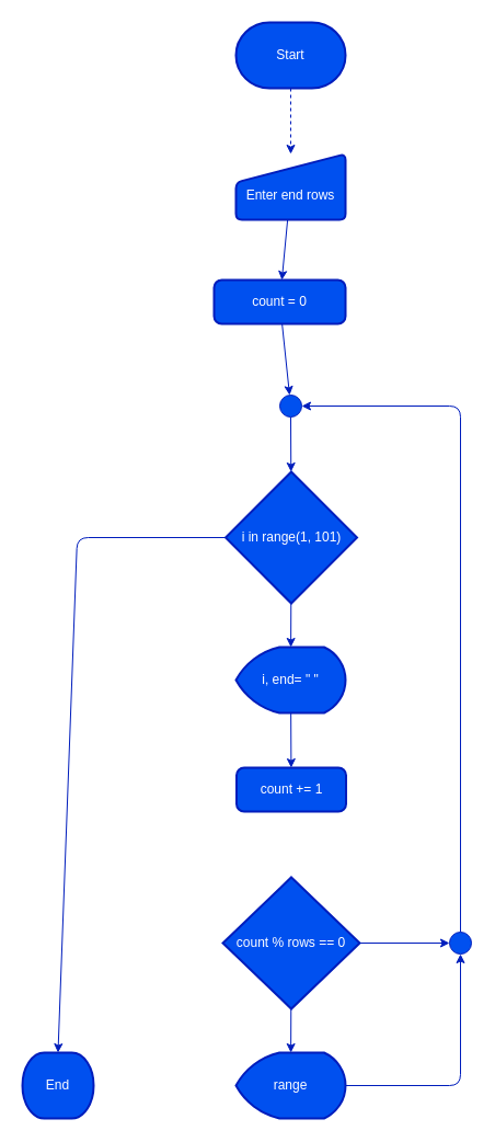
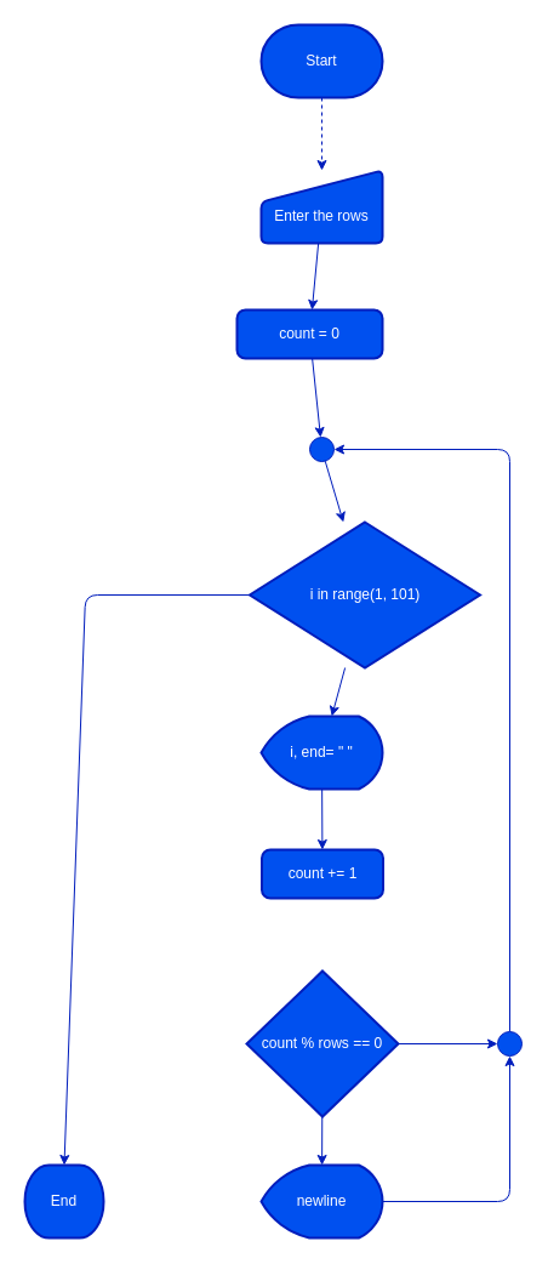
  <mxCell id="0" />
  <mxCell id="1" parent="0" />
  <mxCell id="2" value="" style="edgeStyle=none;html=1;fillColor=#0050ef;strokeColor=#001DBC;dashed=1;" edge="1" parent="1" source="3" target="5"><mxGeometry relative="1" as="geometry" /></mxCell>
  <mxCell id="3" value="Start" style="strokeWidth=2;html=1;shape=mxgraph.flowchart.terminator;whiteSpace=wrap;fillColor=#0050ef;fontColor=#ffffff;strokeColor=#001DBC;" vertex="1" parent="1"><mxGeometry x="215" y="20" width="100" height="60" as="geometry" /></mxCell>
  <mxCell id="4" value="" style="edgeStyle=none;html=1;fillColor=#0050ef;strokeColor=#001DBC;" edge="1" parent="1" source="5" target="7"><mxGeometry relative="1" as="geometry" /></mxCell>
- <mxCell id="5" value="&lt;div&gt;&lt;br&gt;&lt;/div&gt;&lt;div&gt;&lt;br&gt;&lt;/div&gt;&lt;div&gt;Enter end rows&lt;/div&gt;&lt;div&gt;&lt;br&gt;&lt;/div&gt;" style="html=1;strokeWidth=2;shape=manualInput;whiteSpace=wrap;rounded=1;size=26;arcSize=11;fillColor=#0050ef;fontColor=#ffffff;strokeColor=#001DBC;" vertex="1" parent="1"><mxGeometry x="215" y="140" width="100" height="60" as="geometry" /></mxCell>
+ <mxCell id="5" value="&lt;div&gt;&lt;br&gt;&lt;/div&gt;&lt;div&gt;&lt;br&gt;&lt;/div&gt;&lt;div&gt;Enter the rows&lt;/div&gt;&lt;div&gt;&lt;br&gt;&lt;/div&gt;" style="html=1;strokeWidth=2;shape=manualInput;whiteSpace=wrap;rounded=1;size=26;arcSize=11;fillColor=#0050ef;fontColor=#ffffff;strokeColor=#001DBC;" vertex="1" parent="1"><mxGeometry x="215" y="140" width="100" height="60" as="geometry" /></mxCell>
  <mxCell id="6" value="" style="edgeStyle=none;html=1;fillColor=#0050ef;strokeColor=#001DBC;" edge="1" parent="1" source="7" target="9"><mxGeometry relative="1" as="geometry" /></mxCell>
  <mxCell id="7" value="count = 0" style="rounded=1;whiteSpace=wrap;html=1;absoluteArcSize=1;arcSize=14;strokeWidth=2;fillColor=#0050ef;fontColor=#ffffff;strokeColor=#001DBC;" vertex="1" parent="1"><mxGeometry x="195" y="255" width="120" height="40" as="geometry" /></mxCell>
  <mxCell id="8" value="" style="edgeStyle=none;html=1;fillColor=#0050ef;strokeColor=#001DBC;" edge="1" parent="1" source="9" target="14"><mxGeometry relative="1" as="geometry" /></mxCell>
  <mxCell id="9" value="" style="ellipse;whiteSpace=wrap;html=1;aspect=fixed;fillColor=#0050ef;fontColor=#ffffff;strokeColor=#001DBC;" vertex="1" parent="1"><mxGeometry x="255" y="360" width="20" height="20" as="geometry" /></mxCell>
  <mxCell id="10" value="True" style="text;html=1;align=center;verticalAlign=middle;whiteSpace=wrap;rounded=0;fillColor=none;labelBackgroundColor=none;fontColor=#FFFFFF;" vertex="1" parent="1"><mxGeometry x="205.5" y="560" width="60" height="30" as="geometry" /></mxCell>
  <mxCell id="11" value="False" style="text;html=1;align=center;verticalAlign=middle;whiteSpace=wrap;rounded=0;fillColor=none;labelBackgroundColor=none;fontColor=#FFFFFF;" vertex="1" parent="1"><mxGeometry x="120" y="450" width="60" height="30" as="geometry" /></mxCell>
  <mxCell id="12" value="" style="edgeStyle=none;html=1;fillColor=#0050ef;strokeColor=#001DBC;" edge="1" parent="1" source="14" target="16"><mxGeometry relative="1" as="geometry" /></mxCell>
  <mxCell id="13" style="edgeStyle=none;html=1;entryX=0.5;entryY=0;entryDx=0;entryDy=0;entryPerimeter=0;fillColor=#0050ef;strokeColor=#001DBC;" edge="1" parent="1" source="14" target="27"><mxGeometry relative="1" as="geometry"><Array as="points"><mxPoint x="70" y="490" /></Array></mxGeometry></mxCell>
- <mxCell id="14" value="i in range(1, 101)" style="strokeWidth=2;html=1;shape=mxgraph.flowchart.decision;whiteSpace=wrap;fillColor=#0050ef;fontColor=#ffffff;strokeColor=#001DBC;" vertex="1" parent="1"><mxGeometry x="205.5" y="430" width="120" height="120" as="geometry" /></mxCell>
+ <mxCell id="14" value="i in range(1, 101)" style="strokeWidth=2;html=1;shape=mxgraph.flowchart.decision;whiteSpace=wrap;fillColor=#0050ef;fontColor=#ffffff;strokeColor=#001DBC;" vertex="1" parent="1"><mxGeometry x="205.5" y="430" width="190" height="120" as="geometry" /></mxCell>
  <mxCell id="15" value="" style="edgeStyle=none;html=1;fillColor=#0050ef;strokeColor=#001DBC;" edge="1" parent="1" source="16" target="17"><mxGeometry relative="1" as="geometry" /></mxCell>
  <mxCell id="16" value="&lt;div&gt;&lt;br&gt;&lt;/div&gt;&lt;div&gt;i, end= &quot; &quot;&lt;/div&gt;&lt;div&gt;&lt;br&gt;&lt;/div&gt;" style="strokeWidth=2;html=1;shape=mxgraph.flowchart.display;whiteSpace=wrap;fillColor=#0050ef;fontColor=#ffffff;strokeColor=#001DBC;" vertex="1" parent="1"><mxGeometry x="215" y="590" width="100" height="60" as="geometry" /></mxCell>
  <mxCell id="17" value="count += 1" style="rounded=1;whiteSpace=wrap;html=1;absoluteArcSize=1;arcSize=14;strokeWidth=2;fillColor=#0050ef;fontColor=#ffffff;strokeColor=#001DBC;" vertex="1" parent="1"><mxGeometry x="215.5" y="700" width="100" height="40" as="geometry" /></mxCell>
  <mxCell id="18" value="" style="edgeStyle=none;html=1;fillColor=#0050ef;strokeColor=#001DBC;" edge="1" parent="1" source="20" target="22"><mxGeometry relative="1" as="geometry" /></mxCell>
  <mxCell id="19" value="" style="edgeStyle=none;html=1;fillColor=#0050ef;strokeColor=#001DBC;" edge="1" parent="1" source="20" target="24"><mxGeometry relative="1" as="geometry" /></mxCell>
  <mxCell id="20" value="&lt;div&gt;&lt;br&gt;&lt;/div&gt;&lt;div&gt;count % rows == 0&lt;/div&gt;&lt;div&gt;&lt;br&gt;&lt;/div&gt;" style="strokeWidth=2;html=1;shape=mxgraph.flowchart.decision;whiteSpace=wrap;fillColor=#0050ef;fontColor=#ffffff;strokeColor=#001DBC;" vertex="1" parent="1"><mxGeometry x="203" y="800" width="125" height="120" as="geometry" /></mxCell>
  <mxCell id="21" style="edgeStyle=none;html=1;entryX=0.5;entryY=1;entryDx=0;entryDy=0;fillColor=#0050ef;strokeColor=#001DBC;" edge="1" parent="1" source="22" target="24"><mxGeometry relative="1" as="geometry"><Array as="points"><mxPoint x="420" y="990" /></Array></mxGeometry></mxCell>
- <mxCell id="22" value="range" style="strokeWidth=2;html=1;shape=mxgraph.flowchart.display;whiteSpace=wrap;fillColor=#0050ef;fontColor=#ffffff;strokeColor=#001DBC;" vertex="1" parent="1"><mxGeometry x="215" y="960" width="100" height="60" as="geometry" /></mxCell>
+ <mxCell id="22" value="newline" style="strokeWidth=2;html=1;shape=mxgraph.flowchart.display;whiteSpace=wrap;fillColor=#0050ef;fontColor=#ffffff;strokeColor=#001DBC;" vertex="1" parent="1"><mxGeometry x="215" y="960" width="100" height="60" as="geometry" /></mxCell>
  <mxCell id="23" style="edgeStyle=none;html=1;entryX=1;entryY=0.5;entryDx=0;entryDy=0;fillColor=#0050ef;strokeColor=#001DBC;" edge="1" parent="1" source="24" target="9"><mxGeometry relative="1" as="geometry"><Array as="points"><mxPoint x="420" y="370" /></Array></mxGeometry></mxCell>
  <mxCell id="24" value="" style="ellipse;whiteSpace=wrap;html=1;aspect=fixed;fillColor=#0050ef;fontColor=#ffffff;strokeColor=#001DBC;" vertex="1" parent="1"><mxGeometry x="410" y="850" width="20" height="20" as="geometry" /></mxCell>
  <mxCell id="25" value="True" style="text;html=1;align=center;verticalAlign=middle;whiteSpace=wrap;rounded=0;fillColor=none;labelBackgroundColor=none;fontColor=#FFFFFF;" vertex="1" parent="1"><mxGeometry x="205.5" y="930" width="60" height="30" as="geometry" /></mxCell>
  <mxCell id="26" value="False" style="text;html=1;align=center;verticalAlign=middle;whiteSpace=wrap;rounded=0;fillColor=none;labelBackgroundColor=none;fontColor=#FFFFFF;" vertex="1" parent="1"><mxGeometry x="340" y="830" width="60" height="30" as="geometry" /></mxCell>
  <mxCell id="27" value="End" style="strokeWidth=2;html=1;shape=mxgraph.flowchart.terminator;whiteSpace=wrap;fillColor=#0050ef;fontColor=#ffffff;strokeColor=#001DBC;" vertex="1" parent="1"><mxGeometry x="20" y="960" width="65" height="60" as="geometry" /></mxCell>
